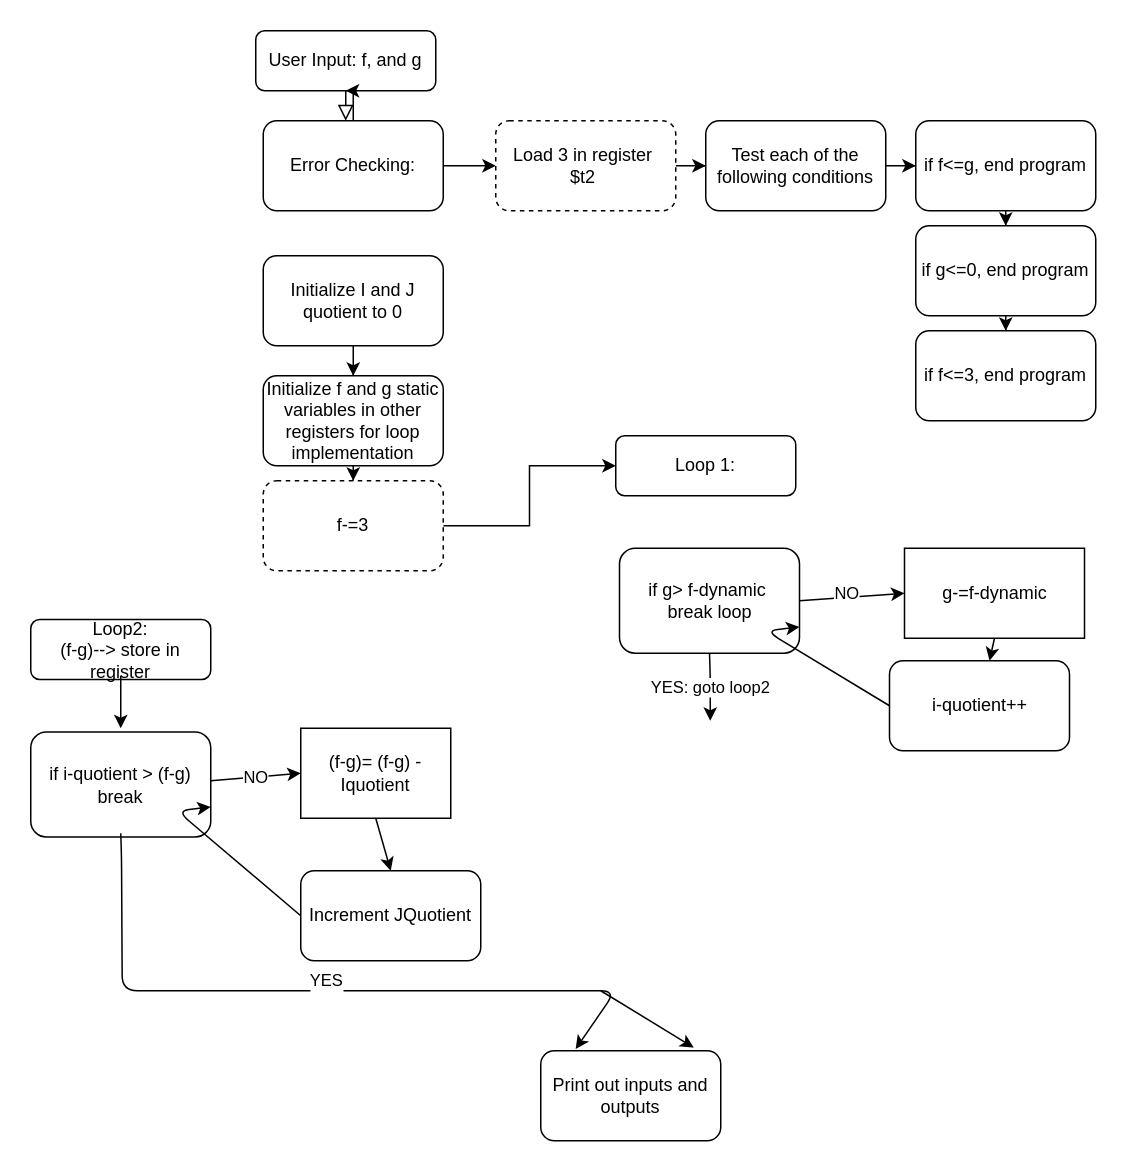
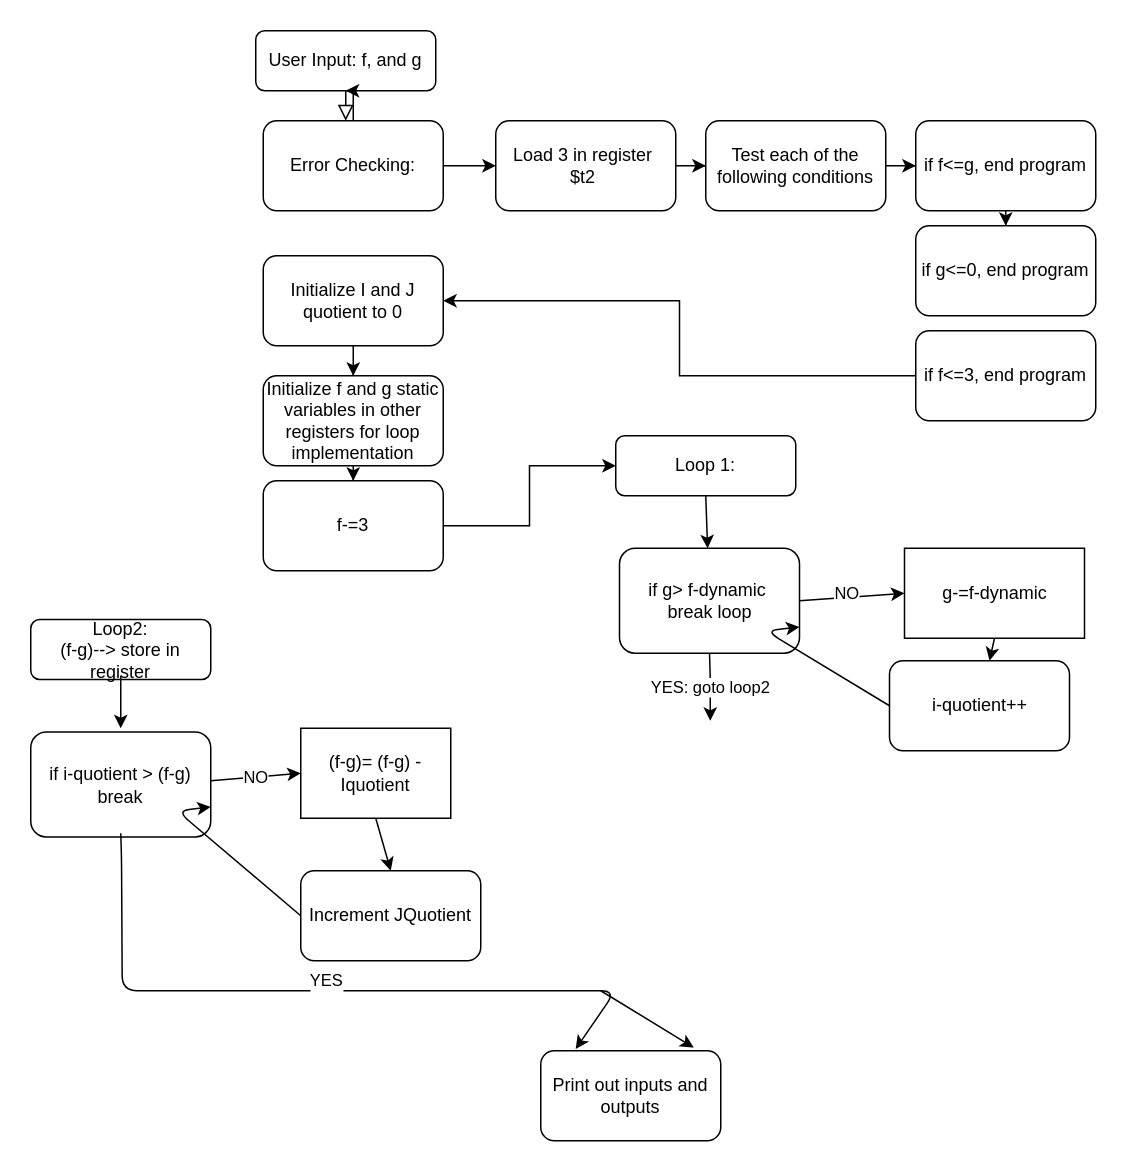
  <mxCell id="0" />
  <mxCell id="1" parent="0" />
  <mxCell id="2" value="" style="rounded=0;html=1;jettySize=auto;orthogonalLoop=1;fontSize=11;endArrow=block;endFill=0;endSize=8;strokeWidth=1;shadow=0;labelBackgroundColor=none;edgeStyle=orthogonalEdgeStyle;" parent="1" source="3" edge="1"><mxGeometry relative="1" as="geometry"><mxPoint x="230" y="80" as="targetPoint" /></mxGeometry></mxCell>
  <mxCell id="3" value="User Input: f, and g" style="rounded=1;whiteSpace=wrap;html=1;fontSize=12;glass=0;strokeWidth=1;shadow=0;" parent="1" vertex="1"><mxGeometry x="170" y="20" width="120" height="40" as="geometry" /></mxCell>
  <mxCell id="4" value="Loop 1:" style="rounded=1;whiteSpace=wrap;html=1;fontSize=12;glass=0;strokeWidth=1;shadow=0;" parent="1" vertex="1"><mxGeometry x="410" y="290" width="120" height="40" as="geometry" /></mxCell>
+ <mxCell id="5" value="" style="endArrow=classic;html=1;exitX=0.5;exitY=1;exitDx=0;exitDy=0;" parent="1" source="4" target="6" edge="1"><mxGeometry width="50" height="50" relative="1" as="geometry"><mxPoint x="47.5" y="450" as="sourcePoint" /><mxPoint x="307.5" y="370" as="targetPoint" /></mxGeometry></mxCell>
  <mxCell id="6" value="if g&amp;gt; f-dynamic&amp;nbsp;&lt;br&gt;break loop" style="rounded=1;whiteSpace=wrap;html=1;" parent="1" vertex="1"><mxGeometry x="412.5" y="365" width="120" height="70" as="geometry" /></mxCell>
  <mxCell id="7" value="g-=f-dynamic" style="rounded=0;whiteSpace=wrap;html=1;" parent="1" vertex="1"><mxGeometry x="602.5" y="365" width="120" height="60" as="geometry" /></mxCell>
  <mxCell id="8" value="" style="endArrow=classic;html=1;exitX=0.5;exitY=1;exitDx=0;exitDy=0;" parent="1" source="7" target="9" edge="1"><mxGeometry width="50" height="50" relative="1" as="geometry"><mxPoint x="570" y="460" as="sourcePoint" /><mxPoint x="590" y="460" as="targetPoint" /></mxGeometry></mxCell>
  <mxCell id="9" value="i-quotient++" style="rounded=1;whiteSpace=wrap;html=1;" parent="1" vertex="1"><mxGeometry x="592.5" y="440" width="120" height="60" as="geometry" /></mxCell>
  <mxCell id="10" value="" style="endArrow=classic;html=1;exitX=0;exitY=0.5;exitDx=0;exitDy=0;entryX=1;entryY=0.75;entryDx=0;entryDy=0;" parent="1" source="9" target="6" edge="1"><mxGeometry width="50" height="50" relative="1" as="geometry"><mxPoint x="230" y="630" as="sourcePoint" /><mxPoint x="280" y="580" as="targetPoint" /><Array as="points"><mxPoint x="510" y="420" /></Array></mxGeometry></mxCell>
  <mxCell id="11" value="NO&lt;br&gt;" style="endArrow=classic;html=1;exitX=1;exitY=0.5;exitDx=0;exitDy=0;entryX=0;entryY=0.5;entryDx=0;entryDy=0;" parent="1" source="6" target="7" edge="1"><mxGeometry x="-0.076" y="3" width="50" height="50" relative="1" as="geometry"><mxPoint x="380" y="590" as="sourcePoint" /><mxPoint x="430" y="540" as="targetPoint" /><Array as="points" /><mxPoint as="offset" /></mxGeometry></mxCell>
  <mxCell id="12" value="YES: goto loop2" style="endArrow=classic;html=1;exitX=0.5;exitY=1;exitDx=0;exitDy=0;" parent="1" source="6" edge="1"><mxGeometry width="50" height="50" relative="1" as="geometry"><mxPoint x="310" y="590" as="sourcePoint" /><mxPoint x="473" y="480" as="targetPoint" /><Array as="points"><mxPoint x="473" y="450" /></Array></mxGeometry></mxCell>
  <mxCell id="13" value="Loop2:&lt;br&gt;(f-g)--&amp;gt; store in register" style="rounded=1;whiteSpace=wrap;html=1;fontSize=12;glass=0;strokeWidth=1;shadow=0;" parent="1" vertex="1"><mxGeometry x="20" y="412.5" width="120" height="40" as="geometry" /></mxCell>
  <mxCell id="14" value="if i-quotient &amp;gt; (f-g)&lt;br&gt;break" style="rounded=1;whiteSpace=wrap;html=1;" parent="1" vertex="1"><mxGeometry x="20" y="487.5" width="120" height="70" as="geometry" /></mxCell>
  <mxCell id="15" value="(f-g)= (f-g) - Iquotient" style="rounded=0;whiteSpace=wrap;html=1;" parent="1" vertex="1"><mxGeometry x="200" y="485" width="100" height="60" as="geometry" /></mxCell>
  <mxCell id="16" value="" style="endArrow=classic;html=1;exitX=0.5;exitY=1;exitDx=0;exitDy=0;" parent="1" source="15" edge="1"><mxGeometry width="50" height="50" relative="1" as="geometry"><mxPoint x="177.5" y="580" as="sourcePoint" /><mxPoint x="260" y="580" as="targetPoint" /></mxGeometry></mxCell>
  <mxCell id="17" value="" style="endArrow=classic;html=1;exitX=0;exitY=0.5;exitDx=0;exitDy=0;entryX=1;entryY=0.75;entryDx=0;entryDy=0;" parent="1" edge="1"><mxGeometry width="50" height="50" relative="1" as="geometry"><mxPoint x="200" y="610" as="sourcePoint" /><mxPoint x="140" y="537.5" as="targetPoint" /><Array as="points"><mxPoint x="117.5" y="540" /></Array></mxGeometry></mxCell>
  <mxCell id="18" value="NO" style="endArrow=classic;html=1;exitX=1;exitY=0.5;exitDx=0;exitDy=0;entryX=0;entryY=0.5;entryDx=0;entryDy=0;" parent="1" target="15" edge="1"><mxGeometry width="50" height="50" relative="1" as="geometry"><mxPoint x="140" y="520" as="sourcePoint" /><mxPoint x="37.5" y="660" as="targetPoint" /></mxGeometry></mxCell>
  <mxCell id="19" value="YES&lt;br&gt;&lt;br&gt;" style="endArrow=classic;html=1;exitX=0.5;exitY=1;exitDx=0;exitDy=0;entryX=0.194;entryY=-0.019;entryDx=0;entryDy=0;entryPerimeter=0;" parent="1" target="23" edge="1"><mxGeometry width="50" height="50" relative="1" as="geometry"><mxPoint x="80" y="555" as="sourcePoint" /><mxPoint x="378.571" y="700" as="targetPoint" /><Array as="points"><mxPoint x="80.5" y="570" /><mxPoint x="81" y="660" /><mxPoint x="250" y="660" /><mxPoint x="410" y="660" /></Array></mxGeometry></mxCell>
  <mxCell id="20" value="" style="endArrow=classic;html=1;exitX=0.5;exitY=1;exitDx=0;exitDy=0;entryX=0.5;entryY=0;entryDx=0;entryDy=0;" parent="1" edge="1"><mxGeometry width="50" height="50" relative="1" as="geometry"><mxPoint x="80" y="450" as="sourcePoint" /><mxPoint x="80" y="485" as="targetPoint" /></mxGeometry></mxCell>
  <mxCell id="21" value="Increment JQuotient" style="rounded=1;whiteSpace=wrap;html=1;" parent="1" vertex="1"><mxGeometry x="200" y="580" width="120" height="60" as="geometry" /></mxCell>
  <mxCell id="22" value="" style="endArrow=classic;html=1;entryX=0.85;entryY=-0.036;entryDx=0;entryDy=0;entryPerimeter=0;" parent="1" target="23" edge="1"><mxGeometry width="50" height="50" relative="1" as="geometry"><mxPoint x="400" y="660" as="sourcePoint" /><mxPoint x="480" y="704" as="targetPoint" /></mxGeometry></mxCell>
  <mxCell id="23" value="Print out inputs and outputs&lt;br&gt;" style="rounded=1;whiteSpace=wrap;html=1;" parent="1" vertex="1"><mxGeometry x="360" y="700" width="120" height="60" as="geometry" /></mxCell>
  <mxCell id="24" value="" style="edgeStyle=orthogonalEdgeStyle;rounded=0;orthogonalLoop=1;jettySize=auto;html=1;" edge="1" parent="1" source="26" target="34"><mxGeometry relative="1" as="geometry" /></mxCell>
  <mxCell id="25" value="" style="edgeStyle=orthogonalEdgeStyle;rounded=0;orthogonalLoop=1;jettySize=auto;html=1;" edge="1" parent="1" source="26" target="3"><mxGeometry relative="1" as="geometry" /></mxCell>
  <mxCell id="26" value="Error Checking:" style="rounded=1;whiteSpace=wrap;html=1;" vertex="1" parent="1"><mxGeometry x="175" y="80" width="120" height="60" as="geometry" /></mxCell>
  <mxCell id="27" value="" style="edgeStyle=orthogonalEdgeStyle;rounded=0;orthogonalLoop=1;jettySize=auto;html=1;" edge="1" parent="1" source="28" target="30"><mxGeometry relative="1" as="geometry" /></mxCell>
  <mxCell id="28" value="Initialize I and J quotient to 0" style="rounded=1;whiteSpace=wrap;html=1;" vertex="1" parent="1"><mxGeometry x="175" y="170" width="120" height="60" as="geometry" /></mxCell>
  <mxCell id="29" value="" style="edgeStyle=orthogonalEdgeStyle;rounded=0;orthogonalLoop=1;jettySize=auto;html=1;" edge="1" parent="1" source="30" target="32"><mxGeometry relative="1" as="geometry" /></mxCell>
  <mxCell id="30" value="Initialize f and g static variables in other registers for loop implementation&lt;br&gt;" style="rounded=1;whiteSpace=wrap;html=1;" vertex="1" parent="1"><mxGeometry x="175" y="250" width="120" height="60" as="geometry" /></mxCell>
  <mxCell id="31" style="edgeStyle=orthogonalEdgeStyle;rounded=0;orthogonalLoop=1;jettySize=auto;html=1;exitX=1;exitY=0.5;exitDx=0;exitDy=0;entryX=0;entryY=0.5;entryDx=0;entryDy=0;" edge="1" parent="1" source="32" target="4"><mxGeometry relative="1" as="geometry" /></mxCell>
- <mxCell id="32" value="f-=3" style="rounded=1;whiteSpace=wrap;html=1;dashed=1;" vertex="1" parent="1"><mxGeometry x="175" y="320" width="120" height="60" as="geometry" /></mxCell>
+ <mxCell id="32" value="f-=3" style="rounded=1;whiteSpace=wrap;html=1;" vertex="1" parent="1"><mxGeometry x="175" y="320" width="120" height="60" as="geometry" /></mxCell>
  <mxCell id="33" value="" style="edgeStyle=orthogonalEdgeStyle;rounded=0;orthogonalLoop=1;jettySize=auto;html=1;" edge="1" parent="1" source="34" target="36"><mxGeometry relative="1" as="geometry" /></mxCell>
- <mxCell id="34" value="Load 3 in register&amp;nbsp; $t2&amp;nbsp;" style="rounded=1;whiteSpace=wrap;html=1;dashed=1;" vertex="1" parent="1"><mxGeometry x="330" y="80" width="120" height="60" as="geometry" /></mxCell>
+ <mxCell id="34" value="Load 3 in register&amp;nbsp; $t2&amp;nbsp;" style="rounded=1;whiteSpace=wrap;html=1;" vertex="1" parent="1"><mxGeometry x="330" y="80" width="120" height="60" as="geometry" /></mxCell>
  <mxCell id="35" value="" style="edgeStyle=orthogonalEdgeStyle;rounded=0;orthogonalLoop=1;jettySize=auto;html=1;" edge="1" parent="1" source="36" target="38"><mxGeometry relative="1" as="geometry" /></mxCell>
  <mxCell id="36" value="Test each of the following conditions" style="rounded=1;whiteSpace=wrap;html=1;" vertex="1" parent="1"><mxGeometry x="470" y="80" width="120" height="60" as="geometry" /></mxCell>
  <mxCell id="37" value="" style="edgeStyle=orthogonalEdgeStyle;rounded=0;orthogonalLoop=1;jettySize=auto;html=1;" edge="1" parent="1" source="38" target="40"><mxGeometry relative="1" as="geometry" /></mxCell>
  <mxCell id="38" value="if f&amp;lt;=g, end program" style="rounded=1;whiteSpace=wrap;html=1;" vertex="1" parent="1"><mxGeometry x="610" y="80" width="120" height="60" as="geometry" /></mxCell>
- <mxCell id="39" value="" style="edgeStyle=orthogonalEdgeStyle;rounded=0;orthogonalLoop=1;jettySize=auto;html=1;" edge="1" parent="1" source="40" target="42"><mxGeometry relative="1" as="geometry" /></mxCell>
  <mxCell id="40" value="if g&amp;lt;=0, end program" style="rounded=1;whiteSpace=wrap;html=1;" vertex="1" parent="1"><mxGeometry x="610" y="150" width="120" height="60" as="geometry" /></mxCell>
+ <mxCell id="41" style="edgeStyle=orthogonalEdgeStyle;rounded=0;orthogonalLoop=1;jettySize=auto;html=1;exitX=0;exitY=0.5;exitDx=0;exitDy=0;entryX=1;entryY=0.5;entryDx=0;entryDy=0;" edge="1" parent="1" source="42" target="28"><mxGeometry relative="1" as="geometry" /></mxCell>
  <mxCell id="42" value="if f&amp;lt;=3, end program" style="rounded=1;whiteSpace=wrap;html=1;" vertex="1" parent="1"><mxGeometry x="610" y="220" width="120" height="60" as="geometry" /></mxCell>
